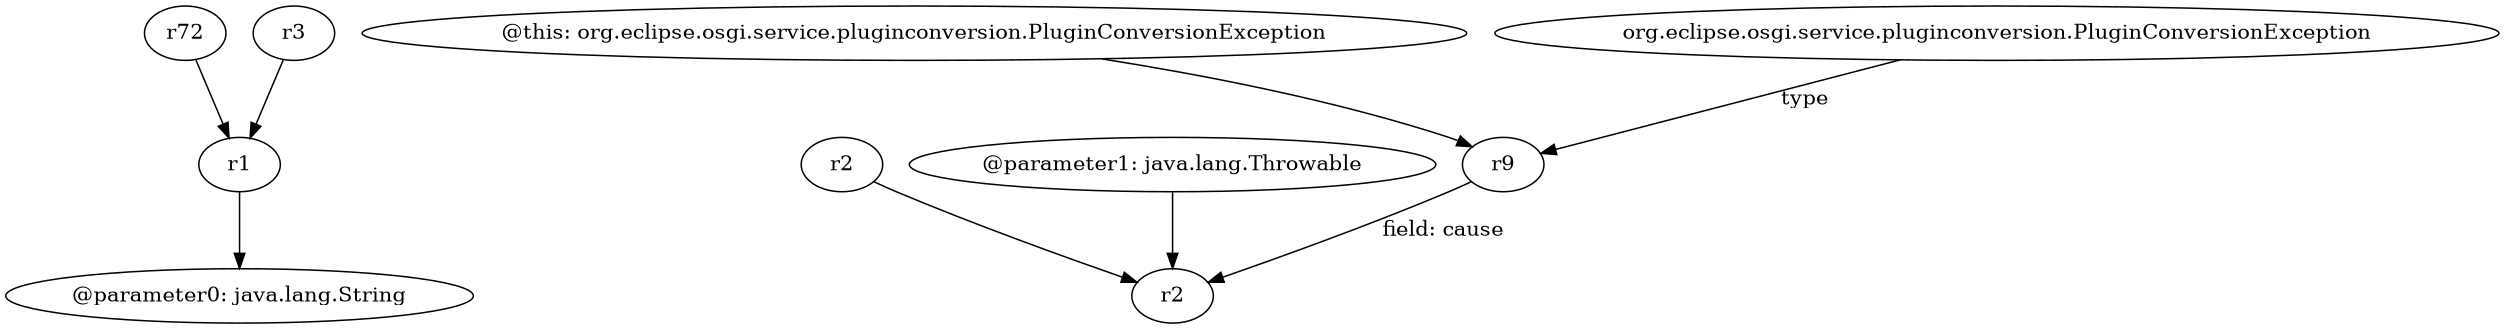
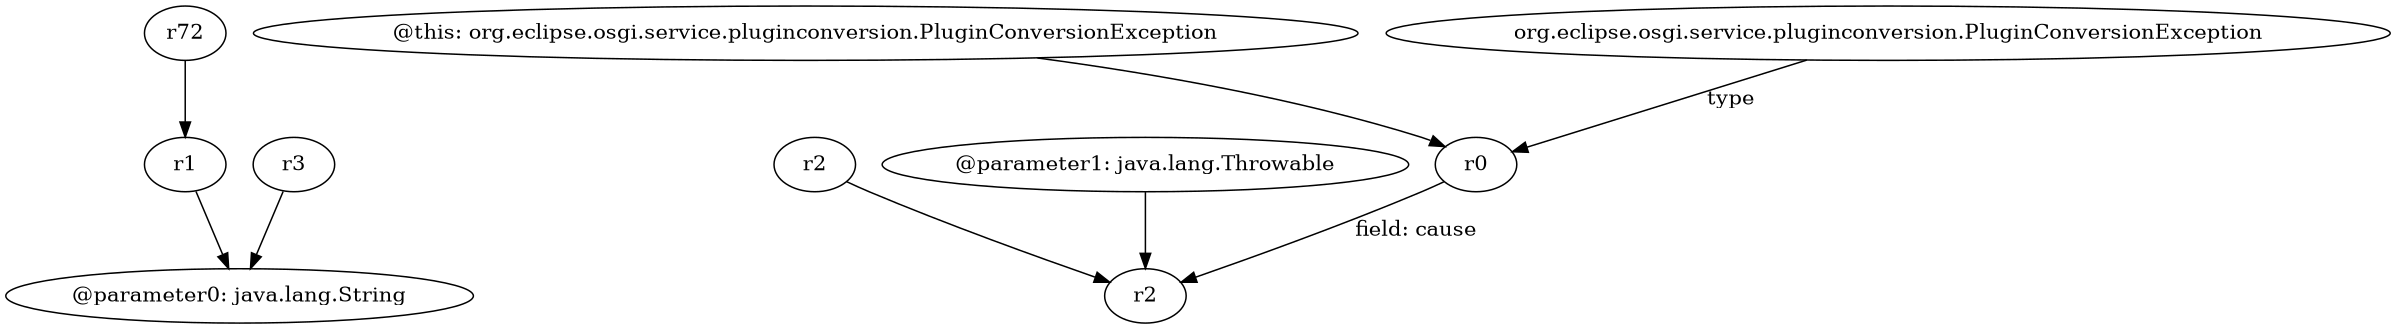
  digraph {
    n1 [label="@parameter0: java.lang.String"]
    n2 [label=r1]
-   n3 [label=r9]
+   n3 [label=r0]
    n4 [label=r2]
    n5 [label=r72]
    n6 [label="@this: org.eclipse.osgi.service.pluginconversion.PluginConversionException"]
    n7 [label=r2]
    n8 [label="@parameter1: java.lang.Throwable"]
    n9 [label="org.eclipse.osgi.service.pluginconversion.PluginConversionException"]
    n10 [label=r3]
    n2 -> n1
    n3 -> n4 [label="field: cause"]
    n5 -> n2
    n6 -> n3
    n7 -> n4
    n8 -> n4
    n9 -> n3 [label=type]
-   n10 -> n2
+   n10 -> n1
  }
